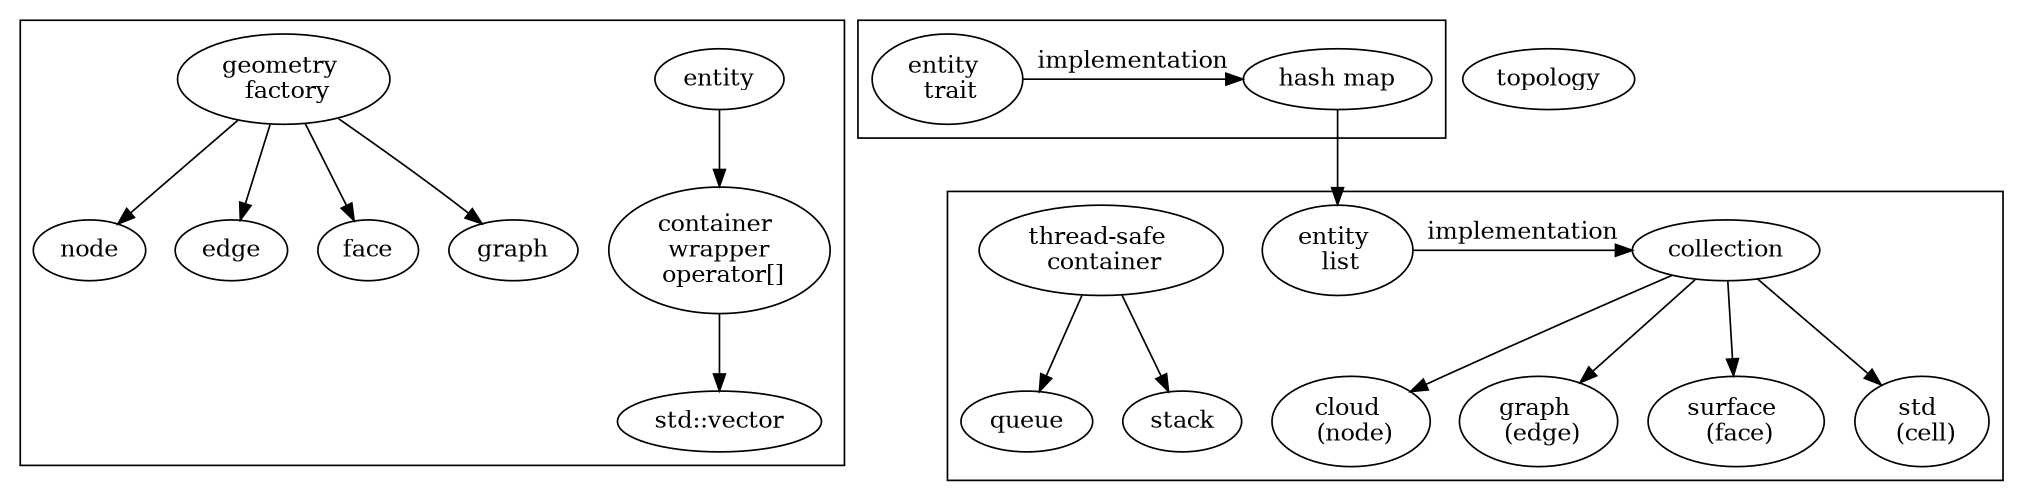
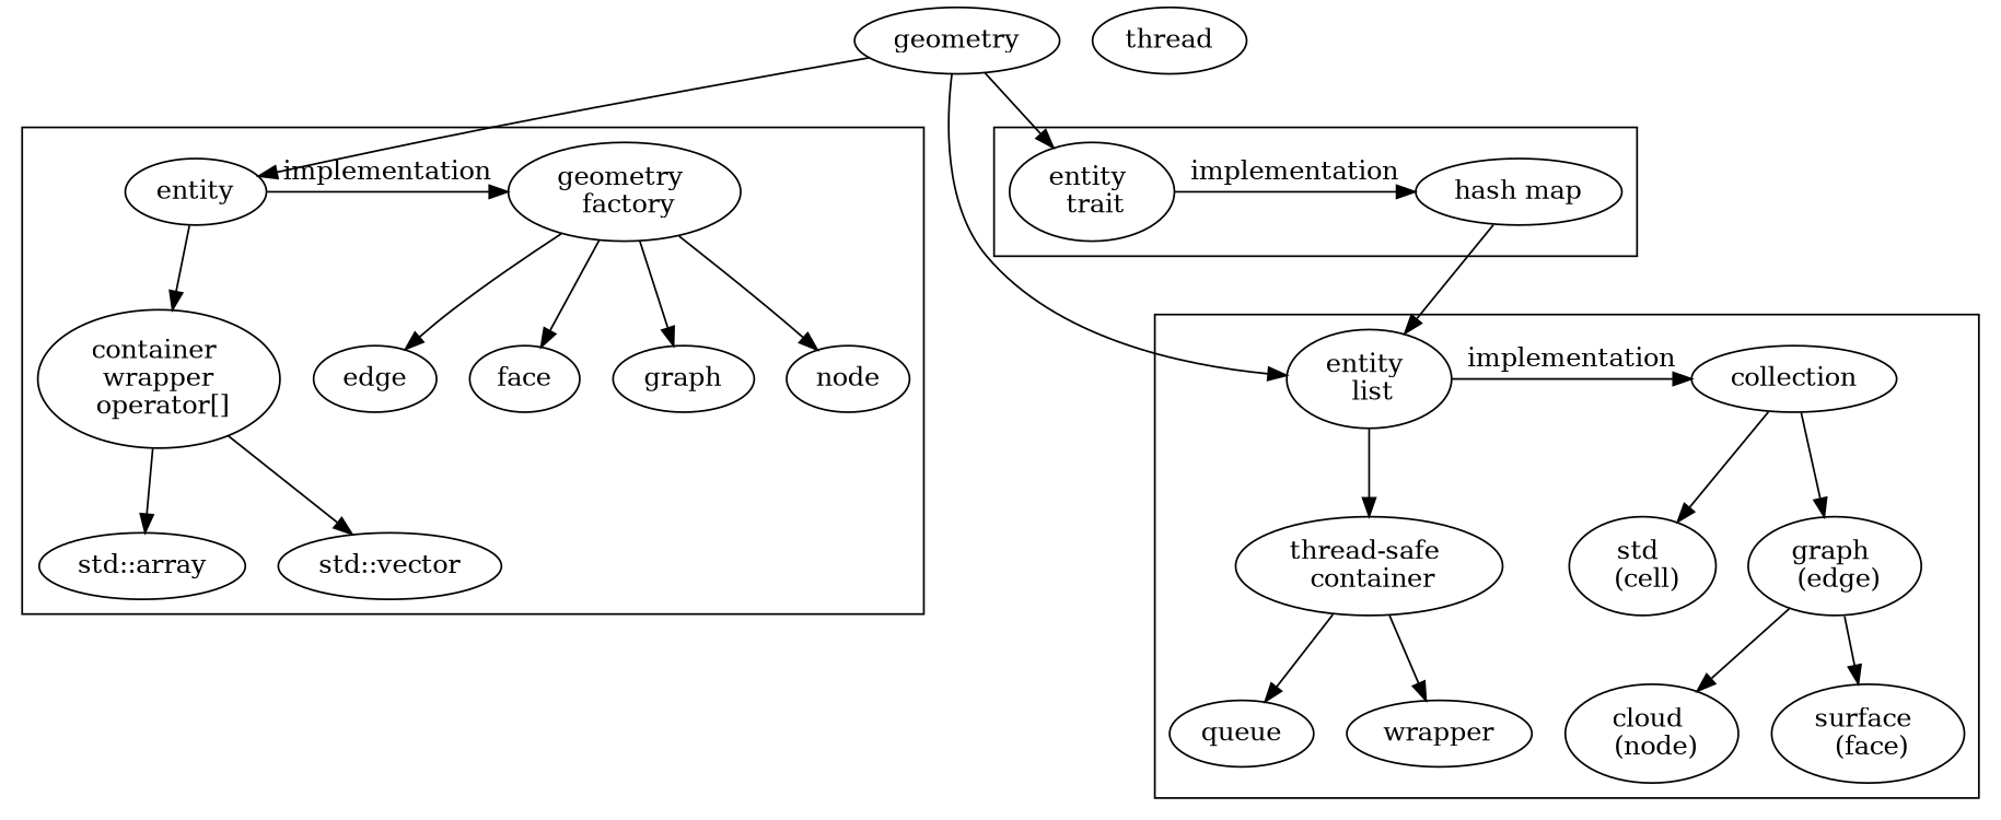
  digraph {
    n1 [label=entity]
    n2 [label="geometry \n factory"]
    n3 [label="container \n wrapper \n operator[]"]
+   n4 [label="std::array"]
    n5 [label="std::vector"]
    n6 [label="node"]
    n7 [label="edge"]
    n8 [label=face]
    n9 [label="graph"]
    n10 [label="entity \n list"]
    n11 [label=collection]
    n12 [label="thread-safe \n container"]
    n13 [label=queue]
-   n14 [label=stack]
+   n14 [label=wrapper]
    n15 [label="cloud \n (node)"]
    n16 [label="graph \n (edge)"]
    n17 [label="surface \n (face)"]
    n18 [label="std \n (cell)"]
    n19 [label="entity \n trait"]
    n20 [label="hash map"]
-   n22 [label=topology]
+   n21 [label=geometry]
+   n22 [label=thread]
    subgraph cluster_1 {
      n3
+     n4
      n5
      n6
      n7
      n8
      n9
      subgraph sub_2 {
        clusterrank=min
      }
      subgraph sub_3 {
        rank=same
        n1
        n2
      }
    }
    subgraph cluster_4 {
      n12
      n13
      n14
      n15
      n16
      n17
      n18
      subgraph sub_5 {
        rank=same
        n10
        n11
      }
    }
    subgraph cluster_6 {
      subgraph sub_7 {
        rank=same
        n19
        n20
      }
    }
+   n1 -> n2 [label=implementation]
    n1 -> n3
    n2 -> n6
    n2 -> n7
    n2 -> n8
    n2 -> n9
+   n3 -> n4
    n3 -> n5
    n10 -> n11 [label=implementation]
-   n11 -> n15
+   n10 -> n12
+   n16 -> n15
    n11 -> n16
-   n11 -> n17
+   n16 -> n17
    n11 -> n18
    n12 -> n13
    n12 -> n14
    n19 -> n20 [label=implementation]
    n20 -> n10
+   n21 -> n1
+   n21 -> n10
+   n21 -> n19
  }
